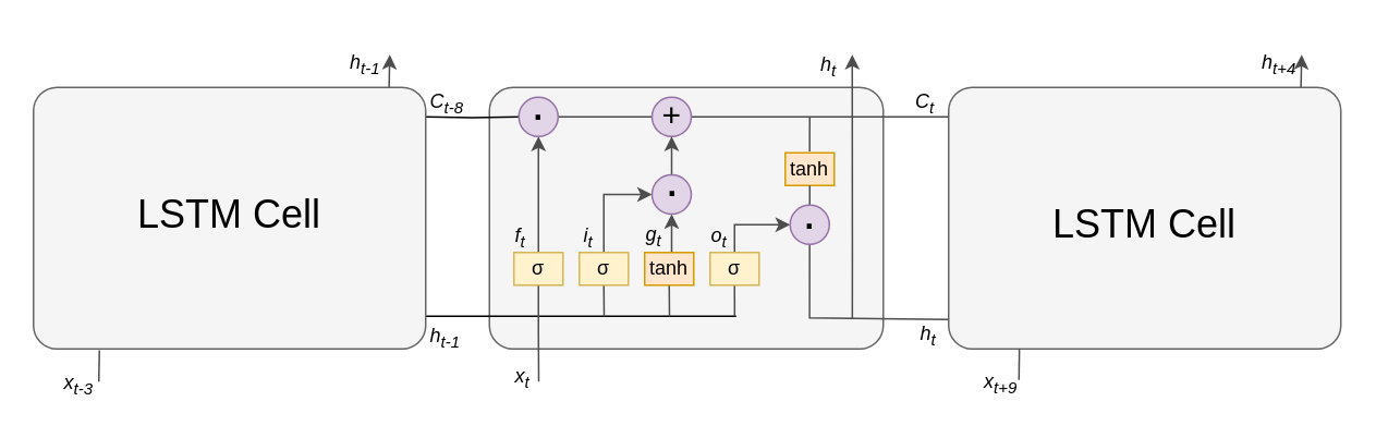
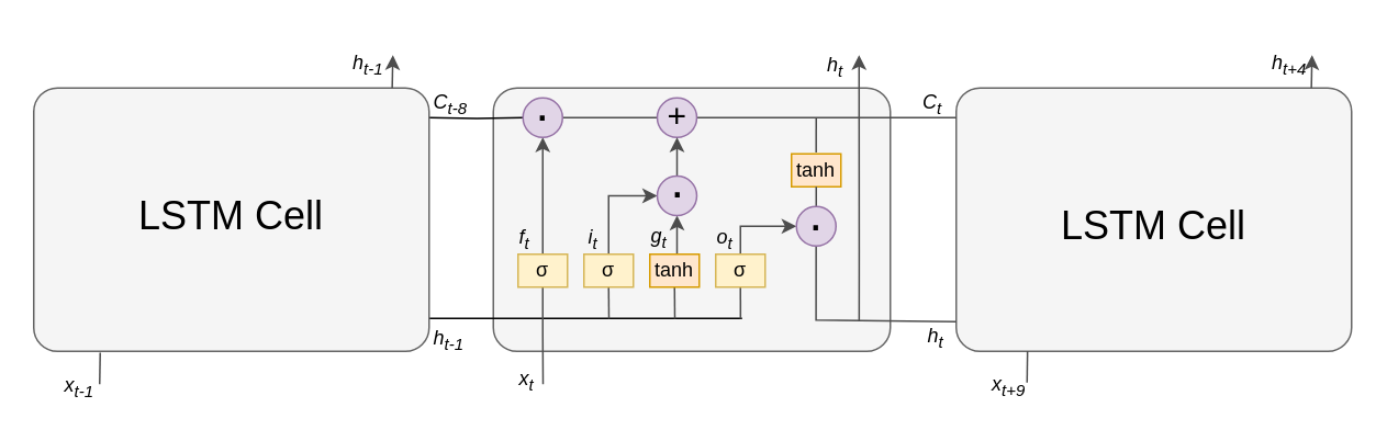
  <mxCell id="0" />
  <mxCell id="1" parent="0" />
  <mxCell id="2" value="" style="rounded=1;whiteSpace=wrap;html=1;arcSize=9;fillColor=#f5f5f5;strokeColor=#666666;fontColor=#333333;" vertex="1" parent="1"><mxGeometry x="299" y="53" width="241" height="160" as="geometry" /></mxCell>
  <mxCell id="3" style="edgeStyle=orthogonalEdgeStyle;rounded=0;orthogonalLoop=1;jettySize=auto;html=1;exitX=1;exitY=0.75;exitDx=0;exitDy=0;endArrow=none;endFill=0;" edge="1" parent="1"><mxGeometry relative="1" as="geometry"><mxPoint x="260" y="193" as="sourcePoint" /><mxPoint x="450" y="193" as="targetPoint" /></mxGeometry></mxCell>
  <mxCell id="4" style="edgeStyle=orthogonalEdgeStyle;rounded=0;orthogonalLoop=1;jettySize=auto;html=1;entryX=0;entryY=0.5;entryDx=0;entryDy=0;endArrow=none;endFill=0;" edge="1" parent="1" target="22"><mxGeometry relative="1" as="geometry"><mxPoint x="260" y="71" as="sourcePoint" /><mxPoint x="300" y="73" as="targetPoint" /></mxGeometry></mxCell>
  <mxCell id="5" value="" style="rounded=1;whiteSpace=wrap;html=1;arcSize=9;fillColor=#f5f5f5;strokeColor=#666666;fontColor=#333333;" vertex="1" parent="1"><mxGeometry x="20" y="53" width="240" height="160" as="geometry" /></mxCell>
  <mxCell id="6" value="" style="rounded=1;whiteSpace=wrap;html=1;arcSize=9;fillColor=#f5f5f5;strokeColor=#666666;fontColor=#333333;" vertex="1" parent="1"><mxGeometry x="580" y="53" width="240" height="160" as="geometry" /></mxCell>
  <mxCell id="7" style="edgeStyle=orthogonalEdgeStyle;rounded=0;orthogonalLoop=1;jettySize=auto;html=1;exitX=0.5;exitY=0;exitDx=0;exitDy=0;entryX=0.5;entryY=1;entryDx=0;entryDy=0;endArrow=classic;endFill=1;strokeColor=#4D4D4D;" edge="1" parent="1" source="9" target="22"><mxGeometry relative="1" as="geometry" /></mxCell>
  <mxCell id="8" style="edgeStyle=orthogonalEdgeStyle;rounded=0;orthogonalLoop=1;jettySize=auto;html=1;exitX=0.5;exitY=1;exitDx=0;exitDy=0;endArrow=none;endFill=0;strokeColor=#4D4D4D;" edge="1" parent="1" source="9"><mxGeometry relative="1" as="geometry"><mxPoint x="329.167" y="233" as="targetPoint" /></mxGeometry></mxCell>
  <mxCell id="9" value="σ" style="rounded=0;whiteSpace=wrap;html=1;fillColor=#fff2cc;strokeColor=#d6b656;" vertex="1" parent="1"><mxGeometry x="314" y="154" width="30" height="20" as="geometry" /></mxCell>
  <mxCell id="10" style="edgeStyle=orthogonalEdgeStyle;rounded=0;orthogonalLoop=1;jettySize=auto;html=1;exitX=0.5;exitY=0;exitDx=0;exitDy=0;entryX=0;entryY=0.5;entryDx=0;entryDy=0;endArrow=classic;endFill=1;strokeColor=#4D4D4D;" edge="1" parent="1" source="12" target="26"><mxGeometry relative="1" as="geometry" /></mxCell>
  <mxCell id="11" style="edgeStyle=orthogonalEdgeStyle;rounded=0;orthogonalLoop=1;jettySize=auto;html=1;exitX=0.5;exitY=1;exitDx=0;exitDy=0;endArrow=none;endFill=0;strokeColor=#4D4D4D;" edge="1" parent="1" source="12"><mxGeometry relative="1" as="geometry"><mxPoint x="369.167" y="193.167" as="targetPoint" /></mxGeometry></mxCell>
  <mxCell id="12" value="σ" style="rounded=0;whiteSpace=wrap;html=1;fillColor=#fff2cc;strokeColor=#d6b656;" vertex="1" parent="1"><mxGeometry x="354" y="154" width="30" height="20" as="geometry" /></mxCell>
  <mxCell id="13" style="edgeStyle=orthogonalEdgeStyle;rounded=0;orthogonalLoop=1;jettySize=auto;html=1;exitX=0.5;exitY=0;exitDx=0;exitDy=0;entryX=0.5;entryY=1;entryDx=0;entryDy=0;endArrow=classic;endFill=1;strokeColor=#4D4D4D;" edge="1" parent="1" source="15" target="26"><mxGeometry relative="1" as="geometry" /></mxCell>
  <mxCell id="14" style="edgeStyle=orthogonalEdgeStyle;rounded=0;orthogonalLoop=1;jettySize=auto;html=1;exitX=0.5;exitY=1;exitDx=0;exitDy=0;endArrow=none;endFill=0;strokeColor=#4D4D4D;" edge="1" parent="1" source="15"><mxGeometry relative="1" as="geometry"><mxPoint x="409.167" y="193.167" as="targetPoint" /></mxGeometry></mxCell>
  <mxCell id="15" value="tanh" style="rounded=0;whiteSpace=wrap;html=1;fillColor=#ffe6cc;strokeColor=#d79b00;" vertex="1" parent="1"><mxGeometry x="394" y="154" width="30" height="20" as="geometry" /></mxCell>
  <mxCell id="16" style="edgeStyle=orthogonalEdgeStyle;rounded=0;orthogonalLoop=1;jettySize=auto;html=1;exitX=0.5;exitY=0;exitDx=0;exitDy=0;entryX=0;entryY=0.5;entryDx=0;entryDy=0;endArrow=classic;endFill=1;strokeColor=#4D4D4D;" edge="1" parent="1" source="18" target="29"><mxGeometry relative="1" as="geometry"><Array as="points"><mxPoint x="449" y="137" /></Array></mxGeometry></mxCell>
  <mxCell id="17" style="edgeStyle=orthogonalEdgeStyle;rounded=0;orthogonalLoop=1;jettySize=auto;html=1;exitX=0.5;exitY=1;exitDx=0;exitDy=0;endArrow=none;endFill=0;strokeColor=#4D4D4D;" edge="1" parent="1" source="18"><mxGeometry relative="1" as="geometry"><mxPoint x="449.059" y="193.118" as="targetPoint" /></mxGeometry></mxCell>
  <mxCell id="18" value="σ" style="rounded=0;whiteSpace=wrap;html=1;fillColor=#fff2cc;strokeColor=#d6b656;" vertex="1" parent="1"><mxGeometry x="434" y="154" width="30" height="20" as="geometry" /></mxCell>
  <mxCell id="19" style="edgeStyle=orthogonalEdgeStyle;rounded=0;orthogonalLoop=1;jettySize=auto;html=1;exitX=0.5;exitY=0;exitDx=0;exitDy=0;endArrow=none;endFill=0;strokeColor=#4D4D4D;" edge="1" parent="1"><mxGeometry relative="1" as="geometry"><mxPoint x="495" y="71" as="targetPoint" /><mxPoint x="494.941" y="92.118" as="sourcePoint" /></mxGeometry></mxCell>
  <mxCell id="20" value="tanh" style="rounded=0;whiteSpace=wrap;html=1;fillColor=#ffe6cc;strokeColor=#d79b00;" vertex="1" parent="1"><mxGeometry x="480" y="93" width="30" height="20" as="geometry" /></mxCell>
  <mxCell id="21" style="edgeStyle=orthogonalEdgeStyle;rounded=0;orthogonalLoop=1;jettySize=auto;html=1;exitX=1;exitY=0.5;exitDx=0;exitDy=0;entryX=0;entryY=0.5;entryDx=0;entryDy=0;endArrow=none;endFill=0;strokeColor=#4D4D4D;" edge="1" parent="1" source="22" target="24"><mxGeometry relative="1" as="geometry" /></mxCell>
  <mxCell id="22" value="" style="ellipse;whiteSpace=wrap;html=1;aspect=fixed;fillColor=#e1d5e7;strokeColor=#9673a6;" vertex="1" parent="1"><mxGeometry x="317" y="59" width="24" height="24" as="geometry" /></mxCell>
  <mxCell id="23" style="edgeStyle=orthogonalEdgeStyle;rounded=0;orthogonalLoop=1;jettySize=auto;html=1;exitX=1;exitY=0.5;exitDx=0;exitDy=0;endArrow=none;endFill=0;strokeColor=#4D4D4D;" edge="1" parent="1" source="24"><mxGeometry relative="1" as="geometry"><mxPoint x="580" y="71" as="targetPoint" /></mxGeometry></mxCell>
  <mxCell id="24" value="" style="ellipse;whiteSpace=wrap;html=1;aspect=fixed;fillColor=#e1d5e7;strokeColor=#9673a6;" vertex="1" parent="1"><mxGeometry x="398.5" y="59" width="24" height="24" as="geometry" /></mxCell>
  <mxCell id="25" style="edgeStyle=orthogonalEdgeStyle;rounded=0;orthogonalLoop=1;jettySize=auto;html=1;exitX=0.5;exitY=0;exitDx=0;exitDy=0;entryX=0.5;entryY=1;entryDx=0;entryDy=0;endArrow=classic;endFill=1;strokeColor=#4D4D4D;" edge="1" parent="1" source="26" target="24"><mxGeometry relative="1" as="geometry" /></mxCell>
  <mxCell id="26" value="" style="ellipse;whiteSpace=wrap;html=1;aspect=fixed;fillColor=#e1d5e7;strokeColor=#9673a6;" vertex="1" parent="1"><mxGeometry x="398.5" y="106.5" width="24" height="24" as="geometry" /></mxCell>
  <mxCell id="27" style="edgeStyle=orthogonalEdgeStyle;rounded=0;orthogonalLoop=1;jettySize=auto;html=1;exitX=0.5;exitY=0;exitDx=0;exitDy=0;entryX=0.5;entryY=1;entryDx=0;entryDy=0;endArrow=none;endFill=0;strokeColor=#4D4D4D;" edge="1" parent="1" source="29" target="20"><mxGeometry relative="1" as="geometry" /></mxCell>
  <mxCell id="28" style="edgeStyle=orthogonalEdgeStyle;rounded=0;orthogonalLoop=1;jettySize=auto;html=1;exitX=0.5;exitY=1;exitDx=0;exitDy=0;endArrow=none;endFill=0;strokeColor=#4D4D4D;" edge="1" parent="1"><mxGeometry relative="1" as="geometry"><mxPoint x="580" y="195" as="targetPoint" /><mxPoint x="494.941" y="148.588" as="sourcePoint" /><Array as="points"><mxPoint x="495" y="194" /></Array></mxGeometry></mxCell>
  <mxCell id="29" value="" style="ellipse;whiteSpace=wrap;html=1;aspect=fixed;fillColor=#e1d5e7;strokeColor=#9673a6;" vertex="1" parent="1"><mxGeometry x="483" y="125" width="24" height="24" as="geometry" /></mxCell>
  <mxCell id="30" style="edgeStyle=orthogonalEdgeStyle;rounded=0;orthogonalLoop=1;jettySize=auto;html=1;exitX=0.5;exitY=0;exitDx=0;exitDy=0;endArrow=classic;endFill=1;strokeColor=#4D4D4D;" edge="1" parent="1"><mxGeometry relative="1" as="geometry"><mxPoint x="521.059" y="194.794" as="sourcePoint" /><mxPoint x="521" y="33" as="targetPoint" /><Array as="points"><mxPoint x="521" y="151" /><mxPoint x="521" y="151" /></Array></mxGeometry></mxCell>
  <mxCell id="31" value="&lt;font style=&quot;font-size: 20px;&quot;&gt;+&lt;/font&gt;" style="text;html=1;resizable=0;points=[];autosize=1;align=left;verticalAlign=top;spacingTop=-4;fontSize=20;" vertex="1" parent="1"><mxGeometry x="403" y="55" width="20" height="20" as="geometry" /></mxCell>
  <mxCell id="32" value="&lt;font style=&quot;font-size: 30px&quot;&gt;.&lt;/font&gt;" style="text;html=1;resizable=0;points=[];autosize=1;align=left;verticalAlign=top;spacingTop=-4;fontSize=20;" vertex="1" parent="1"><mxGeometry x="323" y="42" width="20" height="30" as="geometry" /></mxCell>
  <mxCell id="33" value="&lt;font style=&quot;font-size: 30px&quot;&gt;.&lt;/font&gt;" style="text;html=1;resizable=0;points=[];autosize=1;align=left;verticalAlign=top;spacingTop=-4;fontSize=20;" vertex="1" parent="1"><mxGeometry x="405" y="89" width="20" height="30" as="geometry" /></mxCell>
  <mxCell id="34" value="&lt;font style=&quot;font-size: 30px&quot;&gt;.&lt;/font&gt;" style="text;html=1;resizable=0;points=[];autosize=1;align=left;verticalAlign=top;spacingTop=-4;fontSize=20;" vertex="1" parent="1"><mxGeometry x="488.5" y="109" width="20" height="30" as="geometry" /></mxCell>
  <mxCell id="35" value="&lt;font style=&quot;font-size: 12px&quot;&gt;&lt;i&gt;h&lt;sub&gt;t-1&lt;/sub&gt;&lt;/i&gt;&lt;/font&gt;" style="text;html=1;resizable=0;points=[];autosize=1;align=left;verticalAlign=top;spacingTop=-4;fontSize=20;" vertex="1" parent="1"><mxGeometry x="261" y="187" width="30" height="30" as="geometry" /></mxCell>
  <mxCell id="36" value="&lt;font style=&quot;font-size: 12px&quot;&gt;&lt;i&gt;C&lt;sub&gt;t-8&lt;/sub&gt;&lt;/i&gt;&lt;/font&gt;" style="text;html=1;resizable=0;points=[];autosize=1;align=left;verticalAlign=top;spacingTop=-4;fontSize=20;" vertex="1" parent="1"><mxGeometry x="261" y="44" width="40" height="30" as="geometry" /></mxCell>
  <mxCell id="37" value="&lt;font style=&quot;font-size: 12px&quot;&gt;&lt;i&gt;C&lt;sub&gt;t&lt;/sub&gt;&lt;/i&gt;&lt;/font&gt;" style="text;html=1;resizable=0;points=[];autosize=1;align=left;verticalAlign=top;spacingTop=-4;fontSize=20;" vertex="1" parent="1"><mxGeometry x="558" y="44" width="30" height="30" as="geometry" /></mxCell>
  <mxCell id="38" value="&lt;font style=&quot;font-size: 12px&quot;&gt;&lt;i&gt;h&lt;sub&gt;t&lt;/sub&gt;&lt;/i&gt;&lt;/font&gt;" style="text;html=1;resizable=0;points=[];autosize=1;align=left;verticalAlign=top;spacingTop=-4;fontSize=20;" vertex="1" parent="1"><mxGeometry x="561" y="186" width="20" height="30" as="geometry" /></mxCell>
  <mxCell id="39" value="&lt;font style=&quot;font-size: 12px&quot;&gt;&lt;i&gt;f&lt;sub&gt;t&lt;/sub&gt;&lt;/i&gt;&lt;/font&gt;" style="text;html=1;resizable=0;points=[];autosize=1;align=left;verticalAlign=top;spacingTop=-4;fontSize=20;" vertex="1" parent="1"><mxGeometry x="313" y="126" width="20" height="30" as="geometry" /></mxCell>
  <mxCell id="40" value="&lt;font style=&quot;font-size: 12px&quot;&gt;&lt;i&gt;i&lt;sub&gt;t&lt;/sub&gt;&lt;/i&gt;&lt;/font&gt;" style="text;html=1;resizable=0;points=[];autosize=1;align=left;verticalAlign=top;spacingTop=-4;fontSize=20;" vertex="1" parent="1"><mxGeometry x="355" y="126" width="20" height="30" as="geometry" /></mxCell>
  <mxCell id="41" value="&lt;font style=&quot;font-size: 12px&quot;&gt;&lt;i&gt;g&lt;sub&gt;t&lt;/sub&gt;&lt;/i&gt;&lt;/font&gt;" style="text;html=1;resizable=0;points=[];autosize=1;align=left;verticalAlign=top;spacingTop=-4;fontSize=20;" vertex="1" parent="1"><mxGeometry x="392.5" y="125" width="20" height="30" as="geometry" /></mxCell>
  <mxCell id="42" value="&lt;font style=&quot;font-size: 12px&quot;&gt;&lt;i&gt;o&lt;sub&gt;t&lt;/sub&gt;&lt;/i&gt;&lt;/font&gt;" style="text;html=1;resizable=0;points=[];autosize=1;align=left;verticalAlign=top;spacingTop=-4;fontSize=20;" vertex="1" parent="1"><mxGeometry x="433" y="126" width="20" height="30" as="geometry" /></mxCell>
  <mxCell id="43" value="&lt;font style=&quot;font-size: 12px&quot;&gt;&lt;i&gt;h&lt;sub&gt;t&lt;/sub&gt;&lt;/i&gt;&lt;/font&gt;" style="text;html=1;resizable=0;points=[];autosize=1;align=left;verticalAlign=top;spacingTop=-4;fontSize=20;" vertex="1" parent="1"><mxGeometry x="500" y="21" width="20" height="30" as="geometry" /></mxCell>
  <mxCell id="44" value="&lt;font style=&quot;font-size: 12px&quot;&gt;&lt;i&gt;x&lt;sub&gt;t&lt;/sub&gt;&lt;/i&gt;&lt;/font&gt;" style="text;html=1;resizable=0;points=[];autosize=1;align=left;verticalAlign=top;spacingTop=-4;fontSize=20;" vertex="1" parent="1"><mxGeometry x="313" y="212" width="20" height="30" as="geometry" /></mxCell>
- <mxCell id="45" value="&lt;font style=&quot;font-size: 12px&quot;&gt;&lt;i&gt;x&lt;sub&gt;t-3&lt;/sub&gt;&lt;/i&gt;&lt;/font&gt;" style="text;html=1;resizable=0;points=[];autosize=1;align=left;verticalAlign=top;spacingTop=-4;fontSize=20;" vertex="1" parent="1"><mxGeometry x="37" y="216" width="30" height="30" as="geometry" /></mxCell>
+ <mxCell id="45" value="&lt;font style=&quot;font-size: 12px&quot;&gt;&lt;i&gt;x&lt;sub&gt;t-1&lt;/sub&gt;&lt;/i&gt;&lt;/font&gt;" style="text;html=1;resizable=0;points=[];autosize=1;align=left;verticalAlign=top;spacingTop=-4;fontSize=20;" vertex="1" parent="1"><mxGeometry x="37" y="216" width="30" height="30" as="geometry" /></mxCell>
  <mxCell id="46" value="" style="endArrow=none;html=1;strokeColor=#4D4D4D;fontSize=20;entryX=0.168;entryY=1.005;entryDx=0;entryDy=0;entryPerimeter=0;" edge="1" parent="1" target="5"><mxGeometry width="50" height="50" relative="1" as="geometry"><mxPoint x="60" y="233" as="sourcePoint" /><mxPoint x="160" y="263" as="targetPoint" /></mxGeometry></mxCell>
  <mxCell id="47" value="&lt;font style=&quot;font-size: 12px&quot;&gt;&lt;i&gt;x&lt;sub&gt;t+9&lt;/sub&gt;&lt;/i&gt;&lt;/font&gt;" style="text;html=1;resizable=0;points=[];autosize=1;align=left;verticalAlign=top;spacingTop=-4;fontSize=20;" vertex="1" parent="1"><mxGeometry x="600" y="215" width="40" height="30" as="geometry" /></mxCell>
  <mxCell id="48" value="" style="endArrow=none;html=1;strokeColor=#4D4D4D;fontSize=20;entryX=0.168;entryY=1.005;entryDx=0;entryDy=0;entryPerimeter=0;" edge="1" parent="1"><mxGeometry width="50" height="50" relative="1" as="geometry"><mxPoint x="623" y="232" as="sourcePoint" /><mxPoint x="623.276" y="212.759" as="targetPoint" /></mxGeometry></mxCell>
  <mxCell id="49" value="" style="endArrow=classic;html=1;strokeColor=#4D4D4D;fontSize=20;exitX=0.832;exitY=-0.012;exitDx=0;exitDy=0;exitPerimeter=0;" edge="1" parent="1"><mxGeometry width="50" height="50" relative="1" as="geometry"><mxPoint x="237.586" y="53" as="sourcePoint" /><mxPoint x="238" y="33" as="targetPoint" /></mxGeometry></mxCell>
  <mxCell id="50" value="&lt;font style=&quot;font-size: 12px&quot;&gt;&lt;i&gt;h&lt;sub&gt;t-1&lt;/sub&gt;&lt;/i&gt;&lt;/font&gt;" style="text;html=1;resizable=0;points=[];autosize=1;align=left;verticalAlign=top;spacingTop=-4;fontSize=20;" vertex="1" parent="1"><mxGeometry x="212" y="20" width="30" height="30" as="geometry" /></mxCell>
  <mxCell id="51" value="" style="endArrow=classic;html=1;strokeColor=#4D4D4D;fontSize=20;exitX=0.832;exitY=-0.012;exitDx=0;exitDy=0;exitPerimeter=0;" edge="1" parent="1"><mxGeometry width="50" height="50" relative="1" as="geometry"><mxPoint x="795.586" y="53" as="sourcePoint" /><mxPoint x="796" y="33" as="targetPoint" /></mxGeometry></mxCell>
  <mxCell id="52" value="&lt;font style=&quot;font-size: 12px&quot;&gt;&lt;i&gt;h&lt;sub&gt;t+4&lt;/sub&gt;&lt;/i&gt;&lt;/font&gt;" style="text;html=1;resizable=0;points=[];autosize=1;align=left;verticalAlign=top;spacingTop=-4;fontSize=20;" vertex="1" parent="1"><mxGeometry x="770" y="20" width="40" height="30" as="geometry" /></mxCell>
  <mxCell id="53" value="LSTM Cell" style="text;html=1;strokeColor=none;fillColor=none;align=center;verticalAlign=middle;whiteSpace=wrap;rounded=0;fontSize=24;" vertex="1" parent="1"><mxGeometry x="60" y="120.5" width="160" height="20" as="geometry" /></mxCell>
  <mxCell id="54" value="LSTM Cell" style="text;html=1;strokeColor=none;fillColor=none;align=center;verticalAlign=middle;whiteSpace=wrap;rounded=0;fontSize=24;" vertex="1" parent="1"><mxGeometry x="620" y="127" width="160" height="20" as="geometry" /></mxCell>
